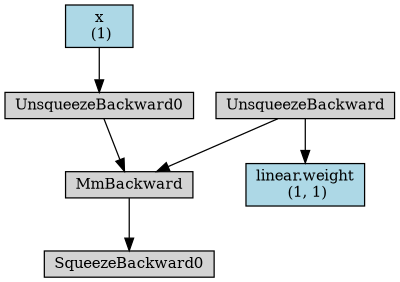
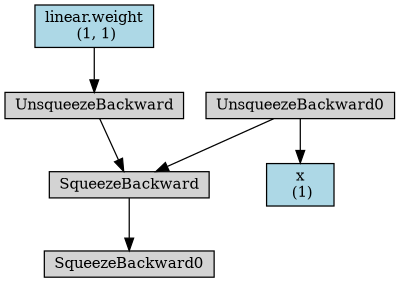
  digraph {
    node [align=left fontsize=12 ranksep=0.1 shape=box style=filled]
    n1 [height=0.2 label=SqueezeBackward0]
-   n2 [height=0.2 label=MmBackward]
+   n2 [height=0.2 label=SqueezeBackward]
    n3 [height=0.2 label=UnsqueezeBackward0]
    n4 [fillcolor=lightblue height=0.2 label="x\n (1)"]
    n5 [height=0.2 label=UnsqueezeBackward]
    n6 [fillcolor=lightblue height=0.2 label="linear.weight\n (1, 1)"]
    n2 -> n1
    n3 -> n2
-   n4 -> n3
+   n3 -> n4
    n5 -> n2
-   n5 -> n6
+   n6 -> n5
  }
